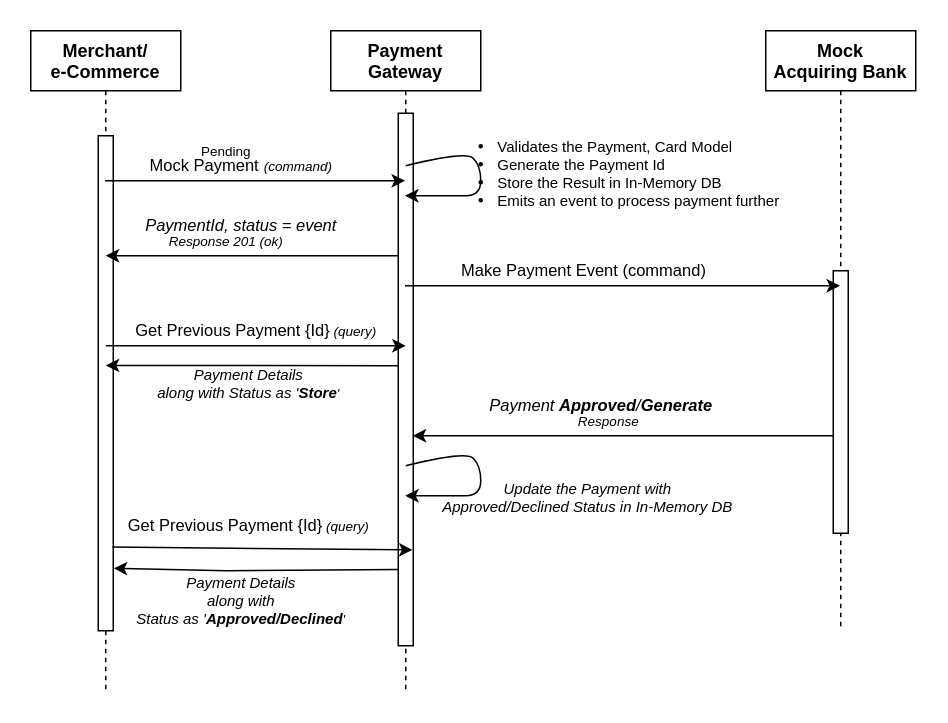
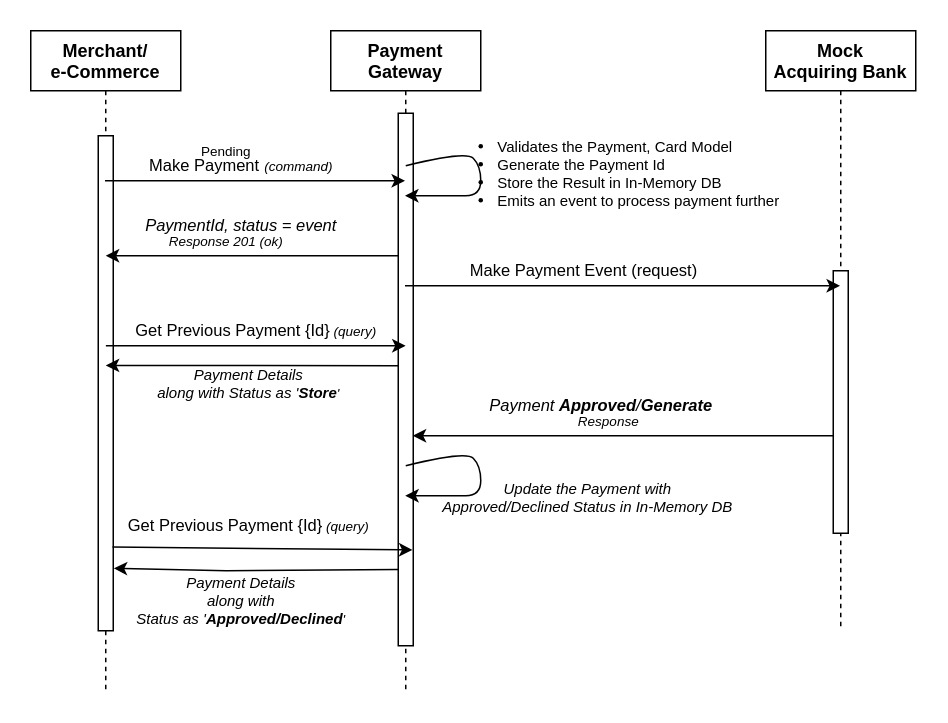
  <mxCell id="0" />
  <mxCell id="1" parent="0" />
  <mxCell id="2" value="Merchant/&#10;e-Commerce" style="shape=umlLifeline;perimeter=lifelinePerimeter;container=1;collapsible=0;recursiveResize=0;rounded=0;shadow=0;strokeWidth=1;fontStyle=1" parent="1" vertex="1"><mxGeometry x="20" y="20" width="100" height="440" as="geometry" /></mxCell>
  <mxCell id="3" value="" style="points=[];perimeter=orthogonalPerimeter;rounded=0;shadow=0;strokeWidth=1;" parent="2" vertex="1"><mxGeometry x="45" y="70" width="10" height="330" as="geometry" /></mxCell>
  <mxCell id="4" value="Payment &#10;Gateway" style="shape=umlLifeline;perimeter=lifelinePerimeter;container=1;collapsible=0;recursiveResize=0;rounded=0;shadow=0;strokeWidth=1;fontStyle=1" parent="1" vertex="1"><mxGeometry x="220" y="20" width="100" height="440" as="geometry" /></mxCell>
  <mxCell id="5" value="" style="points=[];perimeter=orthogonalPerimeter;rounded=0;shadow=0;strokeWidth=1;" parent="4" vertex="1"><mxGeometry x="45" y="55" width="10" height="355" as="geometry" /></mxCell>
  <mxCell id="6" value="" style="curved=1;endArrow=classic;html=1;rounded=0;fontSize=9;" edge="1" parent="4" target="4"><mxGeometry width="50" height="50" relative="1" as="geometry"><mxPoint x="50" y="90" as="sourcePoint" /><mxPoint x="100" y="40" as="targetPoint" /><Array as="points"><mxPoint x="90" y="80" /><mxPoint x="100" y="90" /><mxPoint x="100" y="110" /><mxPoint x="80" y="110" /></Array></mxGeometry></mxCell>
  <mxCell id="7" value="Mock &#10;Acquiring Bank" style="shape=umlLifeline;perimeter=lifelinePerimeter;container=1;collapsible=0;recursiveResize=0;rounded=0;shadow=0;strokeWidth=1;fontStyle=1" vertex="1" parent="1"><mxGeometry x="510" y="20" width="100" height="400" as="geometry" /></mxCell>
  <mxCell id="8" value="" style="points=[];perimeter=orthogonalPerimeter;rounded=0;shadow=0;strokeWidth=1;" vertex="1" parent="7"><mxGeometry x="45" y="160" width="10" height="175" as="geometry" /></mxCell>
  <mxCell id="9" value="" style="endArrow=classic;html=1;rounded=0;" edge="1" parent="1" source="2" target="4"><mxGeometry width="50" height="50" relative="1" as="geometry"><mxPoint x="130" y="180" as="sourcePoint" /><mxPoint x="180" y="130" as="targetPoint" /><Array as="points"><mxPoint x="210" y="120" /></Array></mxGeometry></mxCell>
- <mxCell id="10" value="&lt;font style=&quot;font-size: 11px;&quot;&gt;Mock Payment&lt;/font&gt; &lt;font style=&quot;font-size: 9px;&quot;&gt;&lt;i&gt;(command)&lt;/i&gt;&lt;/font&gt;" style="text;html=1;align=center;verticalAlign=middle;resizable=0;points=[];autosize=1;strokeColor=none;fillColor=none;" vertex="1" parent="1"><mxGeometry x="90" y="100" width="140" height="20" as="geometry" /></mxCell>
+ <mxCell id="10" value="&lt;font style=&quot;font-size: 11px;&quot;&gt;Make Payment&lt;/font&gt; &lt;font style=&quot;font-size: 9px;&quot;&gt;&lt;i&gt;(command)&lt;/i&gt;&lt;/font&gt;" style="text;html=1;align=center;verticalAlign=middle;resizable=0;points=[];autosize=1;strokeColor=none;fillColor=none;" vertex="1" parent="1"><mxGeometry x="90" y="100" width="140" height="20" as="geometry" /></mxCell>
  <mxCell id="11" value="&lt;div style=&quot;text-align: left; font-size: 10px;&quot;&gt;&lt;ul&gt;&lt;li&gt;&lt;span style=&quot;background-color: initial;&quot;&gt;Validates the Payment, Card Model&lt;/span&gt;&lt;/li&gt;&lt;li&gt;&lt;span style=&quot;background-color: initial;&quot;&gt;Generate the Payment Id&lt;/span&gt;&lt;/li&gt;&lt;li&gt;&lt;span style=&quot;background-color: initial;&quot;&gt;Store the Result in In-Memory DB&lt;br&gt;&lt;/span&gt;&lt;/li&gt;&lt;li&gt;&lt;span style=&quot;background-color: initial;&quot;&gt;Emits an event to process payment further&lt;/span&gt;&lt;/li&gt;&lt;/ul&gt;&lt;/div&gt;" style="text;html=1;align=center;verticalAlign=middle;resizable=0;points=[];autosize=1;strokeColor=none;fillColor=none;fontSize=9;" vertex="1" parent="1"><mxGeometry x="285" y="80" width="240" height="70" as="geometry" /></mxCell>
  <mxCell id="12" value="" style="endArrow=classic;html=1;rounded=0;fontSize=11;" edge="1" parent="1" source="5"><mxGeometry width="50" height="50" relative="1" as="geometry"><mxPoint x="260" y="210" as="sourcePoint" /><mxPoint x="70" y="170" as="targetPoint" /><Array as="points"><mxPoint x="170" y="170" /><mxPoint x="100" y="170" /></Array></mxGeometry></mxCell>
  <mxCell id="13" value="&lt;font style=&quot;font-size: 9px;&quot;&gt;&lt;i&gt;Response 201 (ok)&lt;/i&gt;&lt;/font&gt;" style="text;html=1;align=center;verticalAlign=middle;resizable=0;points=[];autosize=1;strokeColor=none;fillColor=none;fontSize=11;" vertex="1" parent="1"><mxGeometry x="105" y="150" width="90" height="20" as="geometry" /></mxCell>
  <mxCell id="14" value="&lt;font style=&quot;font-size: 9px;&quot;&gt;Pending&lt;/font&gt;" style="text;html=1;align=center;verticalAlign=middle;resizable=0;points=[];autosize=1;strokeColor=none;fillColor=none;fontSize=11;" vertex="1" parent="1"><mxGeometry x="125" y="90" width="50" height="20" as="geometry" /></mxCell>
  <mxCell id="15" value="" style="endArrow=classic;html=1;rounded=0;fontSize=11;" edge="1" parent="1" source="4" target="7"><mxGeometry width="50" height="50" relative="1" as="geometry"><mxPoint x="310" y="250" as="sourcePoint" /><mxPoint x="360" y="200" as="targetPoint" /><Array as="points"><mxPoint x="410" y="190" /></Array></mxGeometry></mxCell>
- <mxCell id="16" value="Make Payment Event (command)&amp;nbsp;" style="text;html=1;align=center;verticalAlign=middle;resizable=0;points=[];autosize=1;strokeColor=none;fillColor=none;fontSize=11;" vertex="1" parent="1"><mxGeometry x="305" y="170" width="170" height="20" as="geometry" /></mxCell>
+ <mxCell id="16" value="Make Payment Event (request)&amp;nbsp;" style="text;html=1;align=center;verticalAlign=middle;resizable=0;points=[];autosize=1;strokeColor=none;fillColor=none;fontSize=11;" vertex="1" parent="1"><mxGeometry x="305" y="170" width="170" height="20" as="geometry" /></mxCell>
  <mxCell id="17" value="&lt;font style=&quot;font-size: 11px;&quot;&gt;&lt;i&gt;PaymentId, status = event&lt;/i&gt;&lt;/font&gt;" style="text;html=1;align=center;verticalAlign=middle;resizable=0;points=[];autosize=1;strokeColor=none;fillColor=none;fontSize=9;" vertex="1" parent="1"><mxGeometry x="80" y="140" width="160" height="20" as="geometry" /></mxCell>
  <mxCell id="18" value="" style="endArrow=classic;html=1;rounded=0;fontSize=11;" edge="1" parent="1"><mxGeometry width="50" height="50" relative="1" as="geometry"><mxPoint x="555" y="290" as="sourcePoint" /><mxPoint x="274.667" y="290" as="targetPoint" /><Array as="points"><mxPoint x="485" y="290" /><mxPoint x="345" y="290" /></Array></mxGeometry></mxCell>
  <mxCell id="19" value="&lt;i&gt;Payment &lt;b&gt;Approved&lt;/b&gt;/&lt;b&gt;Generate&lt;/b&gt;&lt;/i&gt;" style="text;html=1;align=center;verticalAlign=middle;resizable=0;points=[];autosize=1;strokeColor=none;fillColor=none;fontSize=11;" vertex="1" parent="1"><mxGeometry x="320" y="260" width="160" height="20" as="geometry" /></mxCell>
  <mxCell id="20" value="&lt;font style=&quot;font-size: 9px;&quot;&gt;&lt;i&gt;Response&lt;/i&gt;&lt;/font&gt;" style="text;html=1;align=center;verticalAlign=middle;resizable=0;points=[];autosize=1;strokeColor=none;fillColor=none;fontSize=11;" vertex="1" parent="1"><mxGeometry x="375" y="270" width="60" height="20" as="geometry" /></mxCell>
  <mxCell id="21" value="" style="endArrow=classic;html=1;rounded=0;fontSize=9;exitX=0.033;exitY=0.474;exitDx=0;exitDy=0;exitPerimeter=0;entryX=0.5;entryY=0.464;entryDx=0;entryDy=0;entryPerimeter=0;" edge="1" parent="1" source="5" target="3"><mxGeometry width="50" height="50" relative="1" as="geometry"><mxPoint x="270" y="240" as="sourcePoint" /><mxPoint x="70" y="253" as="targetPoint" /><Array as="points" /></mxGeometry></mxCell>
  <mxCell id="22" value="" style="endArrow=classic;html=1;rounded=0;entryX=0.95;entryY=0.82;entryDx=0;entryDy=0;entryPerimeter=0;exitX=0.95;exitY=0.831;exitDx=0;exitDy=0;exitPerimeter=0;" edge="1" parent="1" source="3" target="5"><mxGeometry width="50" height="50" relative="1" as="geometry"><mxPoint x="74.5" y="351" as="sourcePoint" /><mxPoint x="260" y="350.925" as="targetPoint" /><Array as="points" /></mxGeometry></mxCell>
  <mxCell id="23" value="&lt;font style=&quot;font-size: 11px;&quot;&gt;Get Previous Payment {Id}&lt;/font&gt;&lt;font style=&quot;font-size: 9px;&quot;&gt;&lt;i&gt; (query)&lt;/i&gt;&lt;/font&gt;" style="text;html=1;align=center;verticalAlign=middle;resizable=0;points=[];autosize=1;strokeColor=none;fillColor=none;fontSize=9;" vertex="1" parent="1"><mxGeometry x="80" y="210" width="180" height="20" as="geometry" /></mxCell>
  <mxCell id="24" value="&lt;i&gt;&lt;font style=&quot;font-size: 10px;&quot;&gt;Payment Details &lt;br&gt;along with Status as '&lt;b&gt;Store&lt;/b&gt;&lt;/font&gt;'&lt;/i&gt;" style="text;html=1;align=center;verticalAlign=middle;resizable=0;points=[];autosize=1;strokeColor=none;fillColor=none;fontSize=9;" vertex="1" parent="1"><mxGeometry x="90" y="240" width="150" height="30" as="geometry" /></mxCell>
  <mxCell id="25" value="&lt;font style=&quot;font-size: 11px;&quot;&gt;Get Previous Payment {Id}&lt;/font&gt;&lt;font style=&quot;font-size: 9px;&quot;&gt;&lt;i&gt; (query)&lt;/i&gt;&lt;/font&gt;" style="text;html=1;align=center;verticalAlign=middle;resizable=0;points=[];autosize=1;strokeColor=none;fillColor=none;fontSize=9;" vertex="1" parent="1"><mxGeometry x="75" y="340" width="180" height="20" as="geometry" /></mxCell>
  <mxCell id="26" value="&lt;i&gt;&lt;font style=&quot;font-size: 10px;&quot;&gt;Payment Details &lt;br&gt;along with &lt;br&gt;Status as '&lt;b&gt;Approved/Declined&lt;/b&gt;&lt;/font&gt;'&lt;/i&gt;" style="text;html=1;align=center;verticalAlign=middle;resizable=0;points=[];autosize=1;strokeColor=none;fillColor=none;fontSize=9;" vertex="1" parent="1"><mxGeometry x="85" y="380" width="150" height="40" as="geometry" /></mxCell>
  <mxCell id="27" value="" style="endArrow=classic;html=1;rounded=0;" edge="1" parent="1"><mxGeometry width="50" height="50" relative="1" as="geometry"><mxPoint x="70.087" y="230" as="sourcePoint" /><mxPoint x="269.92" y="230" as="targetPoint" /><Array as="points"><mxPoint x="210.42" y="230" /></Array></mxGeometry></mxCell>
  <mxCell id="28" value="" style="endArrow=classic;html=1;rounded=0;fontSize=9;exitX=0.033;exitY=0.857;exitDx=0;exitDy=0;exitPerimeter=0;entryX=1.033;entryY=0.874;entryDx=0;entryDy=0;entryPerimeter=0;" edge="1" parent="1" source="5" target="3"><mxGeometry width="50" height="50" relative="1" as="geometry"><mxPoint x="265" y="370" as="sourcePoint" /><mxPoint x="69.667" y="370" as="targetPoint" /><Array as="points"><mxPoint x="150.33" y="380" /></Array></mxGeometry></mxCell>
  <mxCell id="29" value="" style="curved=1;endArrow=classic;html=1;rounded=0;fontSize=9;" edge="1" parent="1"><mxGeometry width="50" height="50" relative="1" as="geometry"><mxPoint x="270" y="310" as="sourcePoint" /><mxPoint x="269.667" y="330" as="targetPoint" /><Array as="points"><mxPoint x="310" y="300" /><mxPoint x="320" y="310" /><mxPoint x="320" y="330" /><mxPoint x="300" y="330" /></Array></mxGeometry></mxCell>
  <mxCell id="30" value="&lt;i style=&quot;&quot;&gt;Update the Payment with&lt;br&gt;Approved/Declined Status in In-Memory DB&lt;/i&gt;" style="edgeLabel;html=1;align=center;verticalAlign=middle;resizable=0;points=[];fontSize=10;labelBackgroundColor=none;" vertex="1" connectable="0" parent="29"><mxGeometry x="-0.02" y="-1" relative="1" as="geometry"><mxPoint x="71" y="14" as="offset" /></mxGeometry></mxCell>
